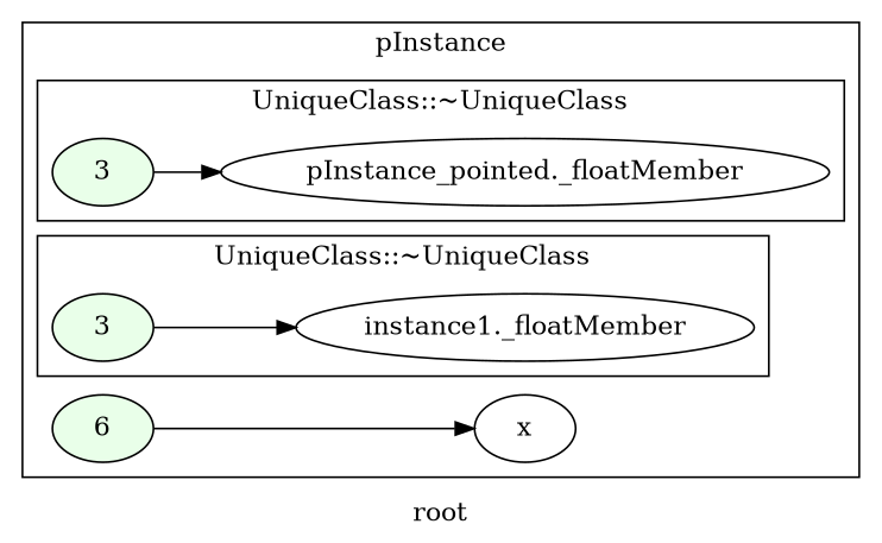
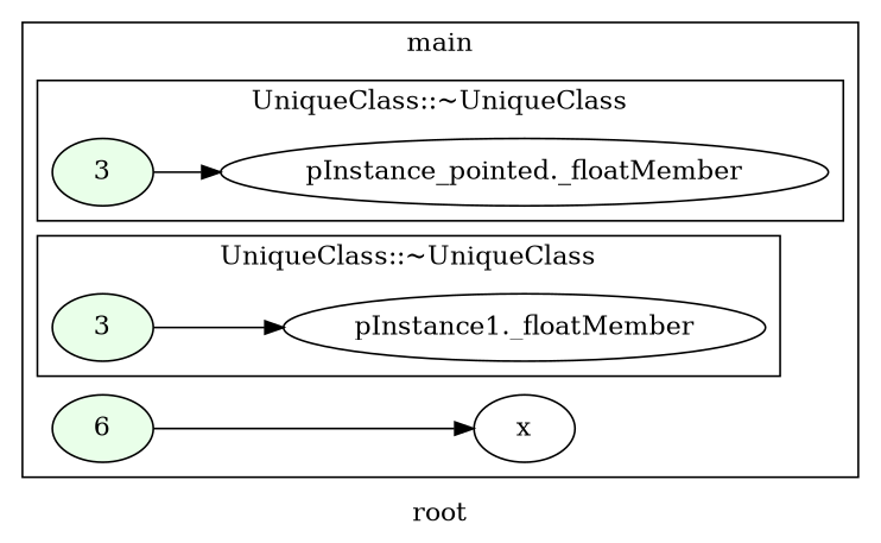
  digraph {
    label=root
    rankdir=LR
    n1 [fillcolor="#E9FFE9" label=3 startinglines=8 style=filled]
    n2 [label="pInstance_pointed._floatMember" startingline=8]
    n3 [fillcolor="#E9FFE9" label=3 startinglines=8 style=filled]
-   n4 [label="instance1._floatMember" startingline=8]
+   n4 [label="pInstance1._floatMember" startingline=8]
    n5 [fillcolor="#E9FFE9" label=6 startinglines=18 style=filled]
    n6 [label=x startingline=18]
    subgraph cluster_1 {
-     label=pInstance
+     label=main
      parent=G
      startinglines="2_12_12"
      n5
      n6
      subgraph cluster_2 {
        label="UniqueClass::UniqueClass"
        parent=cluster_1
        startinglines="12_12_14"
      }
      subgraph cluster_3 {
        label="UniqueClass::UniqueClass"
        parent=cluster_1
        startinglines="12_14_15"
      }
      subgraph cluster_4 {
        label="UniqueClass::~UniqueClass"
        parent=cluster_1
        startinglines="14_15_17"
        n1
        n2
      }
      subgraph cluster_5 {
        label="UniqueClass::~UniqueClass"
        parent=cluster_1
        startinglines="17_8_18"
        n3
        n4
      }
    }
    n1 -> n2
    n3 -> n4
    n5 -> n6
  }
